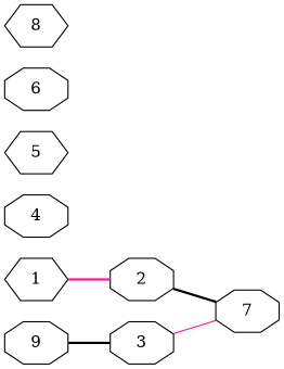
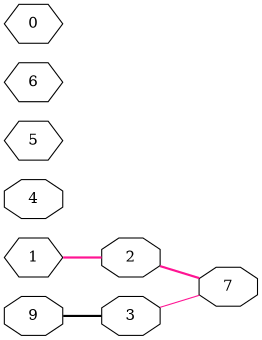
  graph {
    fontname="DejaVu Serif"
    rankdir=LR
    node [fontname="DejaVu Serif" shape=octagon]
    edge [color=deeppink fontname="DejaVu Serif" style=bold]
    1 [shape=hexagon]
    2
    7
    3
    4
    5 [shape=hexagon]
-   6
-   8 [shape=hexagon]
+   6 [shape=hexagon]
+   8 [shape=hexagon label=0]
    9
    1 -- 2
-   2 -- 7 [color=black]
+   2 -- 7
    3 -- 7 [style=solid]
    9 -- 3 [color=black]
  }
